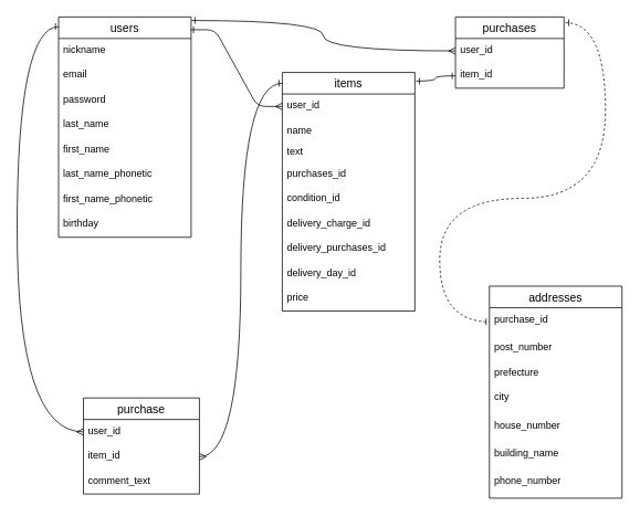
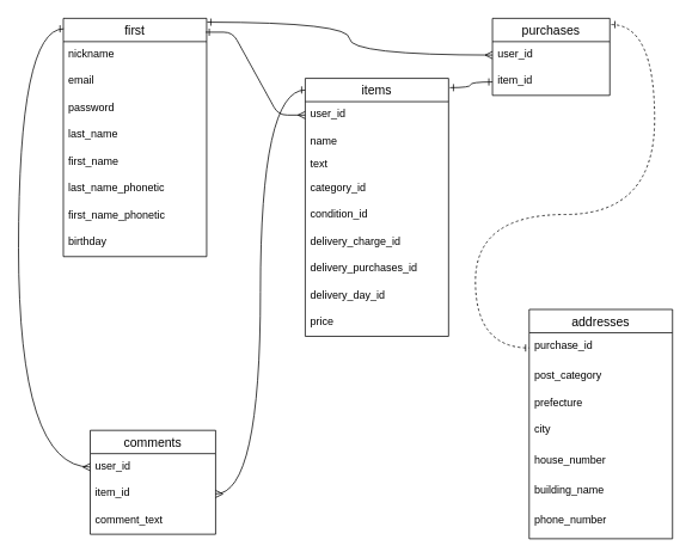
  <mxCell id="0" />
  <mxCell id="1" parent="0" />
  <mxCell id="2" value="" style="edgeStyle=orthogonalEdgeStyle;fontSize=12;html=1;endArrow=ERmany;startArrow=ERone;exitX=1.004;exitY=0.016;exitDx=0;exitDy=0;entryX=0;entryY=0.5;entryDx=0;entryDy=0;startFill=0;endFill=0;exitPerimeter=0;curved=1;" parent="1" source="6" target="4" edge="1"><mxGeometry width="100" height="100" relative="1" as="geometry"><mxPoint x="330" y="190" as="sourcePoint" /><mxPoint x="640" y="70" as="targetPoint" /></mxGeometry></mxCell>
  <mxCell id="3" value="purchases" style="swimlane;fontStyle=0;childLayout=stackLayout;horizontal=1;startSize=26;horizontalStack=0;resizeParent=1;resizeParentMax=0;resizeLast=0;collapsible=1;marginBottom=0;align=center;fontSize=14;" parent="1" vertex="1"><mxGeometry x="549" y="20" width="131" height="86" as="geometry" /></mxCell>
  <mxCell id="4" value="user_id" style="text;strokeColor=none;fillColor=none;spacingLeft=4;spacingRight=4;overflow=hidden;rotatable=0;points=[[0,0.5],[1,0.5]];portConstraint=eastwest;fontSize=12;" parent="3" vertex="1"><mxGeometry y="26" width="131" height="30" as="geometry" /></mxCell>
  <mxCell id="5" value="item_id" style="text;strokeColor=none;fillColor=none;spacingLeft=4;spacingRight=4;overflow=hidden;rotatable=0;points=[[0,0.5],[1,0.5]];portConstraint=eastwest;fontSize=12;" parent="3" vertex="1"><mxGeometry y="56" width="131" height="30" as="geometry" /></mxCell>
- <mxCell id="6" value="users" style="swimlane;fontStyle=0;childLayout=stackLayout;horizontal=1;startSize=26;horizontalStack=0;resizeParent=1;resizeParentMax=0;resizeLast=0;collapsible=1;marginBottom=0;align=center;fontSize=14;" parent="1" vertex="1"><mxGeometry x="70" y="20" width="160" height="266" as="geometry" /></mxCell>
+ <mxCell id="6" value="first" style="swimlane;fontStyle=0;childLayout=stackLayout;horizontal=1;startSize=26;horizontalStack=0;resizeParent=1;resizeParentMax=0;resizeLast=0;collapsible=1;marginBottom=0;align=center;fontSize=14;" parent="1" vertex="1"><mxGeometry x="70" y="20" width="160" height="266" as="geometry" /></mxCell>
  <mxCell id="7" value="nickname" style="text;strokeColor=none;fillColor=none;spacingLeft=4;spacingRight=4;overflow=hidden;rotatable=0;points=[[0,0.5],[1,0.5]];portConstraint=eastwest;fontSize=12;" parent="6" vertex="1"><mxGeometry y="26" width="160" height="30" as="geometry" /></mxCell>
  <mxCell id="8" value="email" style="text;strokeColor=none;fillColor=none;spacingLeft=4;spacingRight=4;overflow=hidden;rotatable=0;points=[[0,0.5],[1,0.5]];portConstraint=eastwest;fontSize=12;" parent="6" vertex="1"><mxGeometry y="56" width="160" height="30" as="geometry" /></mxCell>
  <mxCell id="9" value="password" style="text;strokeColor=none;fillColor=none;spacingLeft=4;spacingRight=4;overflow=hidden;rotatable=0;points=[[0,0.5],[1,0.5]];portConstraint=eastwest;fontSize=12;" parent="6" vertex="1"><mxGeometry y="86" width="160" height="30" as="geometry" /></mxCell>
  <mxCell id="10" value="last_name" style="text;strokeColor=none;fillColor=none;spacingLeft=4;spacingRight=4;overflow=hidden;rotatable=0;points=[[0,0.5],[1,0.5]];portConstraint=eastwest;fontSize=12;" parent="6" vertex="1"><mxGeometry y="116" width="160" height="30" as="geometry" /></mxCell>
  <mxCell id="11" value="first_name" style="text;strokeColor=none;fillColor=none;spacingLeft=4;spacingRight=4;overflow=hidden;rotatable=0;points=[[0,0.5],[1,0.5]];portConstraint=eastwest;fontSize=12;" parent="6" vertex="1"><mxGeometry y="146" width="160" height="30" as="geometry" /></mxCell>
  <mxCell id="12" value="last_name_phonetic" style="text;strokeColor=none;fillColor=none;spacingLeft=4;spacingRight=4;overflow=hidden;rotatable=0;points=[[0,0.5],[1,0.5]];portConstraint=eastwest;fontSize=12;" parent="6" vertex="1"><mxGeometry y="176" width="160" height="30" as="geometry" /></mxCell>
  <mxCell id="13" value="first_name_phonetic" style="text;strokeColor=none;fillColor=none;spacingLeft=4;spacingRight=4;overflow=hidden;rotatable=0;points=[[0,0.5],[1,0.5]];portConstraint=eastwest;fontSize=12;" parent="6" vertex="1"><mxGeometry y="206" width="160" height="30" as="geometry" /></mxCell>
  <mxCell id="14" value="birthday" style="text;strokeColor=none;fillColor=none;spacingLeft=4;spacingRight=4;overflow=hidden;rotatable=0;points=[[0,0.5],[1,0.5]];portConstraint=eastwest;fontSize=12;" parent="6" vertex="1"><mxGeometry y="236" width="160" height="30" as="geometry" /></mxCell>
  <mxCell id="15" value="" style="edgeStyle=entityRelationEdgeStyle;fontSize=12;html=1;endArrow=ERmany;startArrow=ERone;entryX=0;entryY=0.5;entryDx=0;entryDy=0;startFill=0;endFill=0;exitX=0.993;exitY=0.058;exitDx=0;exitDy=0;exitPerimeter=0;" parent="1" source="6" target="19" edge="1"><mxGeometry width="100" height="100" relative="1" as="geometry"><mxPoint x="230" y="83" as="sourcePoint" /><mxPoint x="540" y="90" as="targetPoint" /></mxGeometry></mxCell>
  <mxCell id="16" value="" style="edgeStyle=orthogonalEdgeStyle;fontSize=12;html=1;endArrow=ERone;startArrow=ERone;exitX=1.009;exitY=0.036;exitDx=0;exitDy=0;startFill=0;endFill=0;exitPerimeter=0;curved=1;" parent="1" source="18" target="5" edge="1"><mxGeometry width="100" height="100" relative="1" as="geometry"><mxPoint x="340" y="180" as="sourcePoint" /><mxPoint x="549" y="121" as="targetPoint" /></mxGeometry></mxCell>
  <mxCell id="17" value="" style="edgeStyle=orthogonalEdgeStyle;fontSize=12;html=1;endArrow=ERone;startArrow=ERone;exitX=1.013;exitY=0.081;exitDx=0;exitDy=0;entryX=0;entryY=0.5;entryDx=0;entryDy=0;startFill=0;endFill=0;exitPerimeter=0;elbow=vertical;curved=1;dashed=1;" parent="1" source="3" target="29" edge="1"><mxGeometry width="100" height="100" relative="1" as="geometry"><mxPoint x="709" y="210" as="sourcePoint" /><mxPoint x="540" y="598" as="targetPoint" /><Array as="points"><mxPoint x="730" y="27" /><mxPoint x="730" y="239" /><mxPoint x="530" y="239" /><mxPoint x="530" y="388" /></Array></mxGeometry></mxCell>
  <mxCell id="18" value="items" style="swimlane;fontStyle=0;childLayout=stackLayout;horizontal=1;startSize=26;horizontalStack=0;resizeParent=1;resizeParentMax=0;resizeLast=0;collapsible=1;marginBottom=0;align=center;fontSize=14;" parent="1" vertex="1"><mxGeometry x="340" y="87" width="160" height="288" as="geometry" /></mxCell>
  <mxCell id="19" value="user_id" style="text;strokeColor=none;fillColor=none;spacingLeft=4;spacingRight=4;overflow=hidden;rotatable=0;points=[[0,0.5],[1,0.5]];portConstraint=eastwest;fontSize=12;" parent="18" vertex="1"><mxGeometry y="26" width="160" height="30" as="geometry" /></mxCell>
  <mxCell id="20" value="name" style="text;strokeColor=none;fillColor=none;spacingLeft=4;spacingRight=4;overflow=hidden;rotatable=0;points=[[0,0.5],[1,0.5]];portConstraint=eastwest;fontSize=12;" parent="18" vertex="1"><mxGeometry y="56" width="160" height="26" as="geometry" /></mxCell>
  <mxCell id="21" value="text" style="text;strokeColor=none;fillColor=none;spacingLeft=4;spacingRight=4;overflow=hidden;rotatable=0;points=[[0,0.5],[1,0.5]];portConstraint=eastwest;fontSize=12;" parent="18" vertex="1"><mxGeometry y="82" width="160" height="26" as="geometry" /></mxCell>
- <mxCell id="22" value="purchases_id" style="text;strokeColor=none;fillColor=none;spacingLeft=4;spacingRight=4;overflow=hidden;rotatable=0;points=[[0,0.5],[1,0.5]];portConstraint=eastwest;fontSize=12;" parent="18" vertex="1"><mxGeometry y="108" width="160" height="30" as="geometry" /></mxCell>
+ <mxCell id="22" value="category_id" style="text;strokeColor=none;fillColor=none;spacingLeft=4;spacingRight=4;overflow=hidden;rotatable=0;points=[[0,0.5],[1,0.5]];portConstraint=eastwest;fontSize=12;" parent="18" vertex="1"><mxGeometry y="108" width="160" height="30" as="geometry" /></mxCell>
  <mxCell id="23" value="condition_id" style="text;strokeColor=none;fillColor=none;spacingLeft=4;spacingRight=4;overflow=hidden;rotatable=0;points=[[0,0.5],[1,0.5]];portConstraint=eastwest;fontSize=12;" parent="18" vertex="1"><mxGeometry y="138" width="160" height="30" as="geometry" /></mxCell>
  <mxCell id="24" value="delivery_charge_id" style="text;strokeColor=none;fillColor=none;spacingLeft=4;spacingRight=4;overflow=hidden;rotatable=0;points=[[0,0.5],[1,0.5]];portConstraint=eastwest;fontSize=12;" parent="18" vertex="1"><mxGeometry y="168" width="160" height="30" as="geometry" /></mxCell>
  <mxCell id="25" value="delivery_purchases_id" style="text;strokeColor=none;fillColor=none;spacingLeft=4;spacingRight=4;overflow=hidden;rotatable=0;points=[[0,0.5],[1,0.5]];portConstraint=eastwest;fontSize=12;" parent="18" vertex="1"><mxGeometry y="198" width="160" height="30" as="geometry" /></mxCell>
  <mxCell id="26" value="delivery_day_id" style="text;strokeColor=none;fillColor=none;spacingLeft=4;spacingRight=4;overflow=hidden;rotatable=0;points=[[0,0.5],[1,0.5]];portConstraint=eastwest;fontSize=12;" parent="18" vertex="1"><mxGeometry y="228" width="160" height="30" as="geometry" /></mxCell>
  <mxCell id="27" value="price" style="text;strokeColor=none;fillColor=none;spacingLeft=4;spacingRight=4;overflow=hidden;rotatable=0;points=[[0,0.5],[1,0.5]];portConstraint=eastwest;fontSize=12;" parent="18" vertex="1"><mxGeometry y="258" width="160" height="30" as="geometry" /></mxCell>
  <mxCell id="28" value="addresses" style="swimlane;fontStyle=0;childLayout=stackLayout;horizontal=1;startSize=26;horizontalStack=0;resizeParent=1;resizeParentMax=0;resizeLast=0;collapsible=1;marginBottom=0;align=center;fontSize=14;" parent="1" vertex="1"><mxGeometry x="590" y="345" width="160" height="256" as="geometry" /></mxCell>
  <mxCell id="29" value="purchase_id" style="text;strokeColor=none;fillColor=none;spacingLeft=4;spacingRight=4;overflow=hidden;rotatable=0;points=[[0,0.5],[1,0.5]];portConstraint=eastwest;fontSize=12;" parent="28" vertex="1"><mxGeometry y="26" width="160" height="34" as="geometry" /></mxCell>
- <mxCell id="30" value="post_number" style="text;strokeColor=none;fillColor=none;spacingLeft=4;spacingRight=4;overflow=hidden;rotatable=0;points=[[0,0.5],[1,0.5]];portConstraint=eastwest;fontSize=12;" parent="28" vertex="1"><mxGeometry y="60" width="160" height="30" as="geometry" /></mxCell>
+ <mxCell id="30" value="post_category" style="text;strokeColor=none;fillColor=none;spacingLeft=4;spacingRight=4;overflow=hidden;rotatable=0;points=[[0,0.5],[1,0.5]];portConstraint=eastwest;fontSize=12;" parent="28" vertex="1"><mxGeometry y="60" width="160" height="30" as="geometry" /></mxCell>
  <mxCell id="31" value="prefecture" style="text;strokeColor=none;fillColor=none;spacingLeft=4;spacingRight=4;overflow=hidden;rotatable=0;points=[[0,0.5],[1,0.5]];portConstraint=eastwest;fontSize=12;" parent="28" vertex="1"><mxGeometry y="90" width="160" height="30" as="geometry" /></mxCell>
  <mxCell id="32" value="city" style="text;strokeColor=none;fillColor=none;spacingLeft=4;spacingRight=4;overflow=hidden;rotatable=0;points=[[0,0.5],[1,0.5]];portConstraint=eastwest;fontSize=12;" parent="28" vertex="1"><mxGeometry y="120" width="160" height="34" as="geometry" /></mxCell>
  <mxCell id="33" value="house_number" style="text;strokeColor=none;fillColor=none;spacingLeft=4;spacingRight=4;overflow=hidden;rotatable=0;points=[[0,0.5],[1,0.5]];portConstraint=eastwest;fontSize=12;" parent="28" vertex="1"><mxGeometry y="154" width="160" height="34" as="geometry" /></mxCell>
  <mxCell id="34" value="building_name" style="text;strokeColor=none;fillColor=none;spacingLeft=4;spacingRight=4;overflow=hidden;rotatable=0;points=[[0,0.5],[1,0.5]];portConstraint=eastwest;fontSize=12;" parent="28" vertex="1"><mxGeometry y="188" width="160" height="34" as="geometry" /></mxCell>
  <mxCell id="35" value="phone_number" style="text;strokeColor=none;fillColor=none;spacingLeft=4;spacingRight=4;overflow=hidden;rotatable=0;points=[[0,0.5],[1,0.5]];portConstraint=eastwest;fontSize=12;" parent="28" vertex="1"><mxGeometry y="222" width="160" height="34" as="geometry" /></mxCell>
  <mxCell id="36" value="" style="edgeStyle=orthogonalEdgeStyle;fontSize=12;html=1;endArrow=ERmany;startArrow=ERone;entryX=1;entryY=0.5;entryDx=0;entryDy=0;startFill=0;endFill=0;curved=1;" parent="1" target="39" edge="1"><mxGeometry width="100" height="100" relative="1" as="geometry"><mxPoint x="340" y="100" as="sourcePoint" /><mxPoint x="160" y="530" as="targetPoint" /><Array as="points"><mxPoint x="290" y="100" /><mxPoint x="290" y="551" /></Array></mxGeometry></mxCell>
- <mxCell id="37" value="purchase" style="swimlane;fontStyle=0;childLayout=stackLayout;horizontal=1;startSize=26;horizontalStack=0;resizeParent=1;resizeParentMax=0;resizeLast=0;collapsible=1;marginBottom=0;align=center;fontSize=14;" parent="1" vertex="1"><mxGeometry x="100" y="480" width="140" height="116" as="geometry" /></mxCell>
+ <mxCell id="37" value="comments" style="swimlane;fontStyle=0;childLayout=stackLayout;horizontal=1;startSize=26;horizontalStack=0;resizeParent=1;resizeParentMax=0;resizeLast=0;collapsible=1;marginBottom=0;align=center;fontSize=14;" parent="1" vertex="1"><mxGeometry x="100" y="480" width="140" height="116" as="geometry" /></mxCell>
  <mxCell id="38" value="user_id" style="text;strokeColor=none;fillColor=none;spacingLeft=4;spacingRight=4;overflow=hidden;rotatable=0;points=[[0,0.5],[1,0.5]];portConstraint=eastwest;fontSize=12;" parent="37" vertex="1"><mxGeometry y="26" width="140" height="30" as="geometry" /></mxCell>
  <mxCell id="39" value="item_id" style="text;strokeColor=none;fillColor=none;spacingLeft=4;spacingRight=4;overflow=hidden;rotatable=0;points=[[0,0.5],[1,0.5]];portConstraint=eastwest;fontSize=12;" parent="37" vertex="1"><mxGeometry y="56" width="140" height="30" as="geometry" /></mxCell>
  <mxCell id="40" value="comment_text" style="text;strokeColor=none;fillColor=none;spacingLeft=4;spacingRight=4;overflow=hidden;rotatable=0;points=[[0,0.5],[1,0.5]];portConstraint=eastwest;fontSize=12;" parent="37" vertex="1"><mxGeometry y="86" width="140" height="30" as="geometry" /></mxCell>
  <mxCell id="41" value="" style="edgeStyle=orthogonalEdgeStyle;fontSize=12;html=1;endArrow=ERmany;startArrow=ERone;entryX=0;entryY=0.5;entryDx=0;entryDy=0;startFill=0;endFill=0;exitX=0.002;exitY=0.044;exitDx=0;exitDy=0;exitPerimeter=0;curved=1;" parent="1" source="6" target="38" edge="1"><mxGeometry width="100" height="100" relative="1" as="geometry"><mxPoint x="100" y="430" as="sourcePoint" /><mxPoint x="210" y="475" as="targetPoint" /><Array as="points"><mxPoint x="20" y="32" /><mxPoint x="20" y="521" /></Array></mxGeometry></mxCell>
